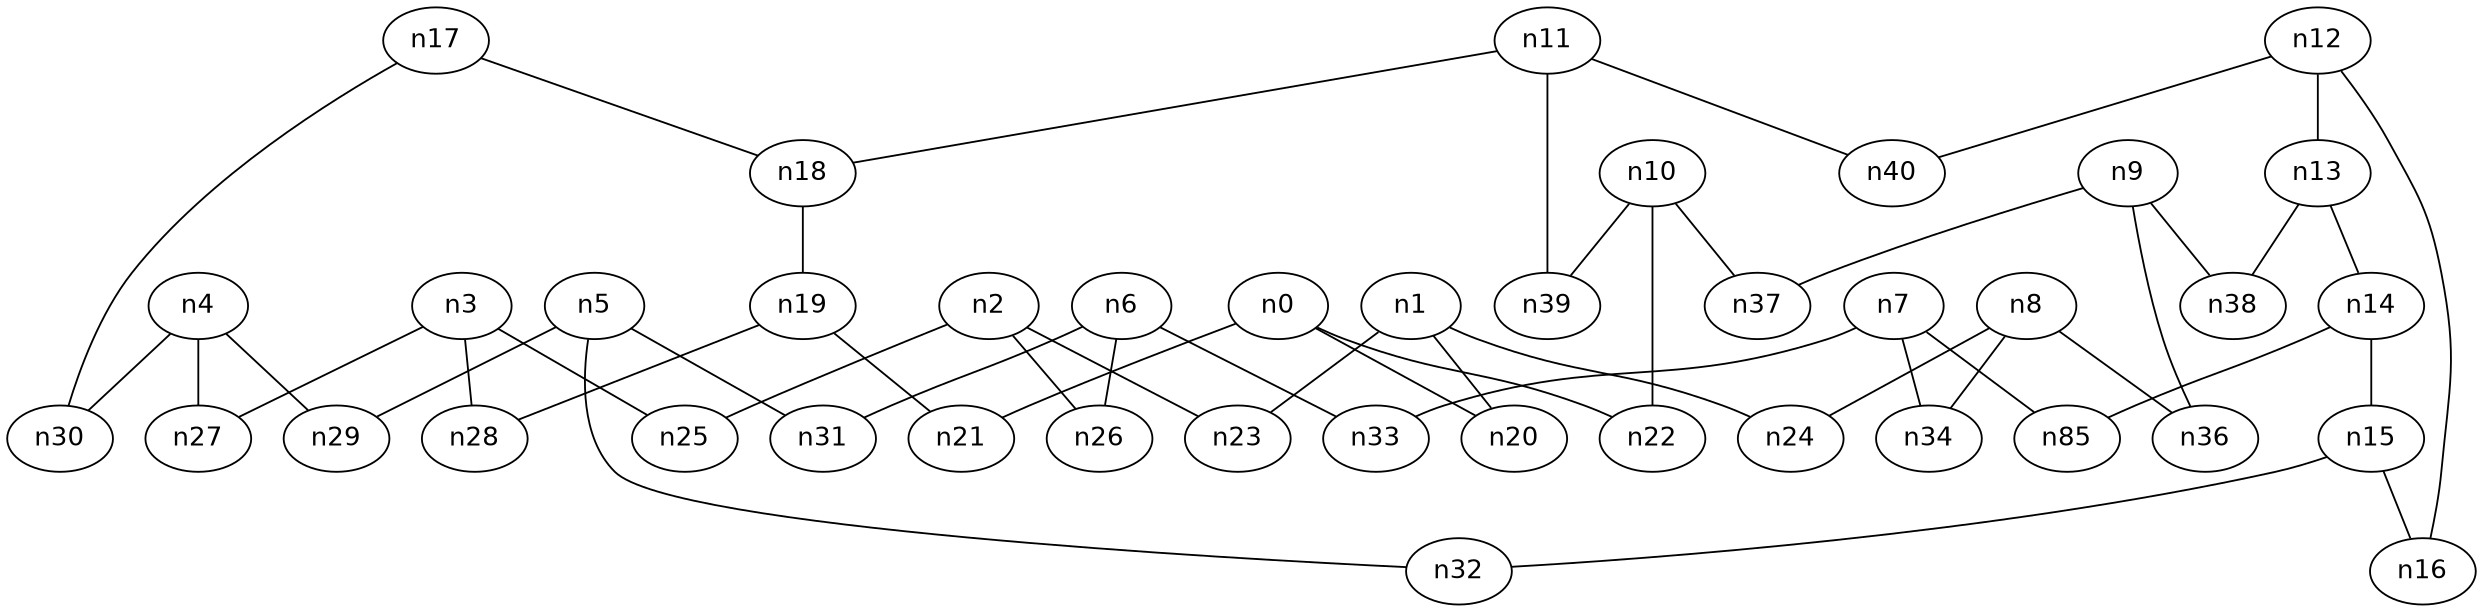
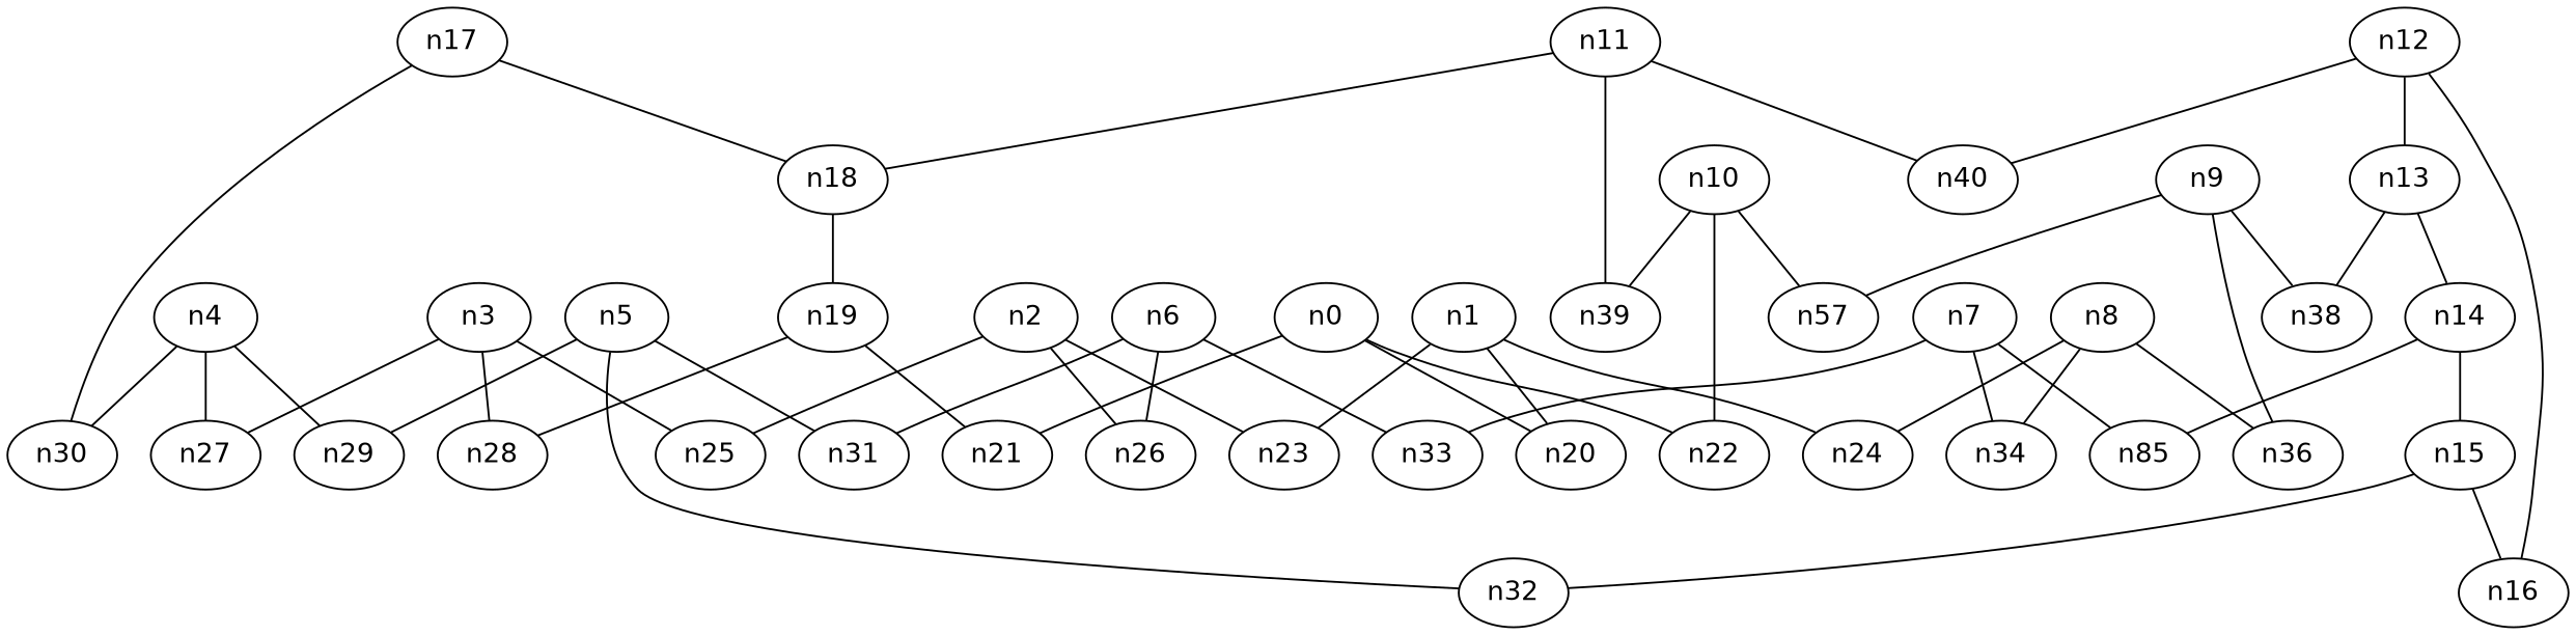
  strict graph {
    edge_default="{}"
    fontname="DejaVu Sans"
    node_default="{}"
    node [fontname="DejaVu Sans"]
    edge [fontname="DejaVu Sans"]
    n0 [dim3pos="0.056429665136864524,0.11565372460235397,0.9916853880531589"]
    n20 [dim3pos="-0.14012662734272818,-0.12638858966213098,-0.982033834810578"]
    n21 [dim3pos="0.064395971956852,0.4416051682167446,0.8948955437368057"]
    n22 [dim3pos="0.09456932851743895,0.24366379379314201,-0.965238104147414"]
    n1 [dim3pos="0.42571079617308694,0.2851382338501336,0.858758700461604"]
    n23 [dim3pos="-0.4751303402012279,-0.04819192962711191,-0.8785947289502032"]
    n24 [dim3pos="-0.32081242762068046,-0.597355527250848,-0.7350141225493474"]
    n2 [dim3pos="-0.5565647968672226,0.20877218356792107,-0.8041453862681981"]
    n25 [dim3pos="-0.7912733527589172,0.24796765702015608,-0.5589262225782544"]
    n26 [dim3pos="0.34154474393897283,-0.3930171298271682,0.8537474588835251"]
    n3 [dim3pos="-0.9411584339184593,0.2767322598993619,-0.1940104600147757"]
    n27 [dim3pos="0.22118144543378734,0.9089317281099086,-0.35344289755341773"]
    n28 [dim3pos="-0.10411304776015497,-0.9235390309864515,-0.3691017902025101"]
    n4 [dim3pos="0.5065114375139548,0.5422819783529819,-0.6703554427474451"]
    n29 [dim3pos="0.20665027519273876,0.39474166430342433,-0.8952511838728436"]
    n30 [dim3pos="-0.6723384213876986,-0.13037588620853305,0.7286722002527866"]
    n5 [dim3pos="0.039333703095973165,0.10529021883562595,-0.9936633381675626"]
    n31 [dim3pos="0.0036144044265212388,-0.2248192444252161,0.9743937825215823"]
    n32 [dim3pos="0.06378495266941607,0.0737321162971452,0.9952361804312103"]
    n6 [dim3pos="-0.11827368649033201,0.560948122298054,-0.8193586145115422"]
    n33 [dim3pos="0.22600956819822868,0.7507483495768698,-0.6207226358772945"]
    n7 [dim3pos="0.75914755369233,0.3127559316002346,-0.5708578798368472"]
    n34 [dim3pos="-0.7116678875309311,0.5319493596702439,0.4588667525586044"]
    n35 [dim3pos="-0.4261607912652997,-0.14891134859545568,0.8923073406890791" label=n85]
    n8 [dim3pos="-0.14623305483682453,0.6841625925010923,0.714519027525002"]
    n36 [dim3pos="-0.0997080974838199,0.2441368180798539,0.9646012177858794"]
    n9 [dim3pos="-0.1429963242641907,0.20998406330601213,-0.9671911622861465"]
-   n37 [dim3pos="-0.17396939182704743,0.5331550300015523,-0.8279374159266938"]
+   n37 [dim3pos="-0.17396939182704743,0.5331550300015523,-0.8279374159266938" label=n57]
    n38 [dim3pos="-0.41383120325458217,0.24503028562521129,-0.8767576029549399"]
    n10 [dim3pos="0.0028238982280325026,-0.392630045859863,0.9196921619144526"]
    n39 [dim3pos="-0.05808931997700078,0.1621905138505902,-0.9850481552297284"]
    n11 [dim3pos="-0.07088874451827709,0.08385200007771863,0.993953534116957"]
    n18 [dim3pos="-0.36778521834031563,0.3526607002934739,0.8604443408140255"]
    n40 [dim3pos="0.10670032068644698,-0.06751434019824787,0.9919963989012281"]
    n19 [dim3pos="0.2043109186322614,-0.6853960841990624,-0.6989200643079531"]
    n12 [dim3pos="-0.1465469382925864,0.028925553744133078,-0.9887807174584586"]
    n13 [dim3pos="0.37647465326537144,-0.02369907662344368,0.9261237440082802"]
    n16 [dim3pos="0.1455024282361663,0.004968592999493122,-0.989345418173544"]
    n14 [dim3pos="0.012246819456264539,0.0028208278221912133,0.9999210260533595"]
    n15 [dim3pos="0.040392987843135636,0.020081733518509903,0.9989820471419874"]
    n17 [dim3pos="0.4734246982334392,-0.1155836116175631,-0.8732178902358891"]
    n0 -- n20
    n0 -- n21
    n0 -- n22
    n1 -- n20
    n1 -- n23
    n1 -- n24
    n2 -- n23
    n2 -- n25
    n2 -- n26
    n3 -- n25
    n3 -- n27
    n3 -- n28
    n4 -- n27
    n4 -- n29
    n4 -- n30
    n5 -- n29
    n5 -- n31
    n5 -- n32
    n6 -- n26
    n6 -- n31
    n6 -- n33
    n7 -- n33
    n7 -- n34
    n7 -- n35
    n8 -- n24
    n8 -- n34
    n8 -- n36
    n9 -- n36
    n9 -- n37
    n9 -- n38
    n10 -- n22
    n10 -- n37
    n10 -- n39
    n11 -- n39
    n11 -- n18
    n11 -- n40
    n18 -- n19
    n19 -- n21
    n19 -- n28
    n12 -- n40
    n12 -- n13
    n12 -- n16
    n13 -- n38
    n13 -- n14
    n14 -- n35
    n14 -- n15
    n15 -- n32
    n15 -- n16
    n17 -- n30
    n17 -- n18
  }
